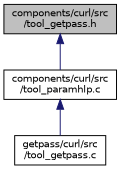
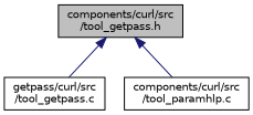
  digraph {
    node [color=black fillcolor=white fontname=Helvetica fontsize=10 shape=record style=filled]
    edge [color=midnightblue dir=back fontname=Helvetica fontsize=10 labelfontname=Helvetica labelfontsize=10 style=solid]
    n1 [fillcolor=grey75 fontcolor=black height=0.2 label="components/curl/src\l/tool_getpass.h" width=0.4]
    n2 [height=0.2 label="getpass/curl/src\l/tool_getpass.c" width=0.4]
    n3 [height=0.2 label="components/curl/src\l/tool_paramhlp.c" width=0.4]
-   n3 -> n2
+   n1 -> n2
    n1 -> n3
  }
